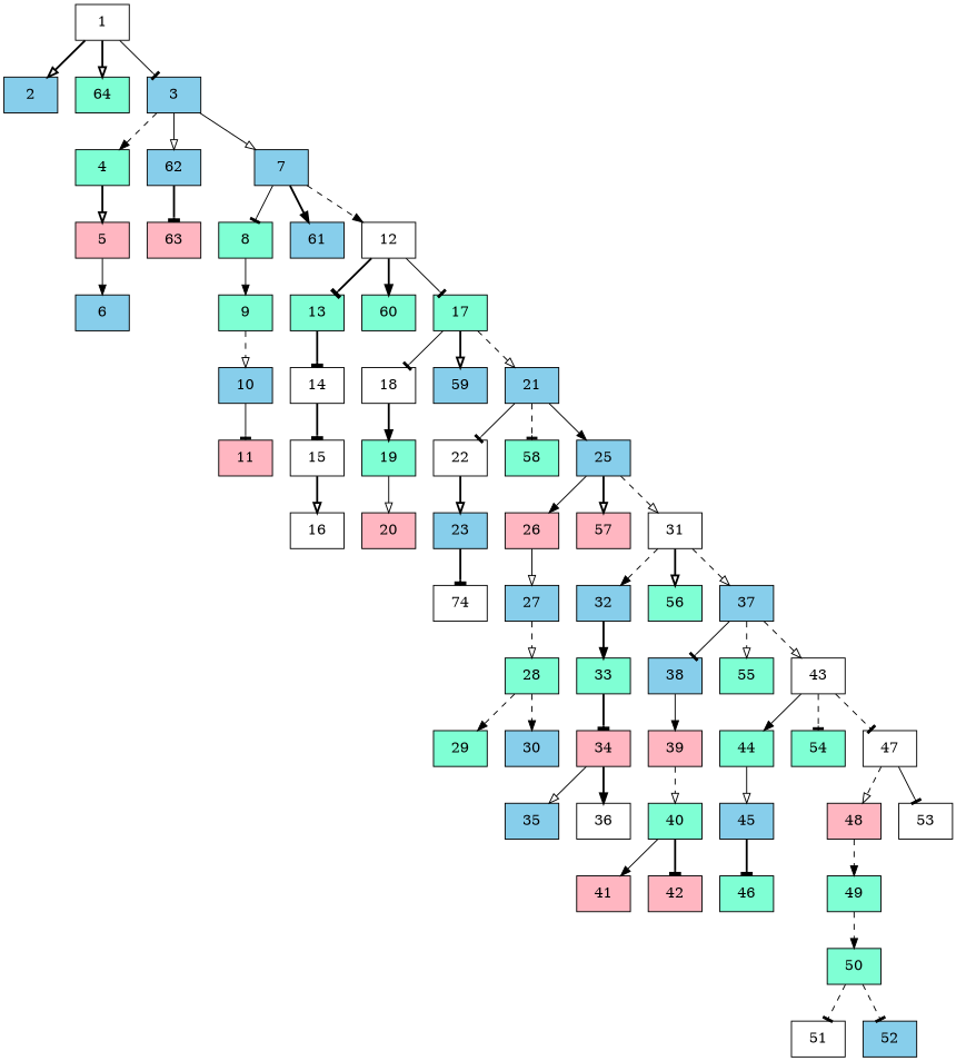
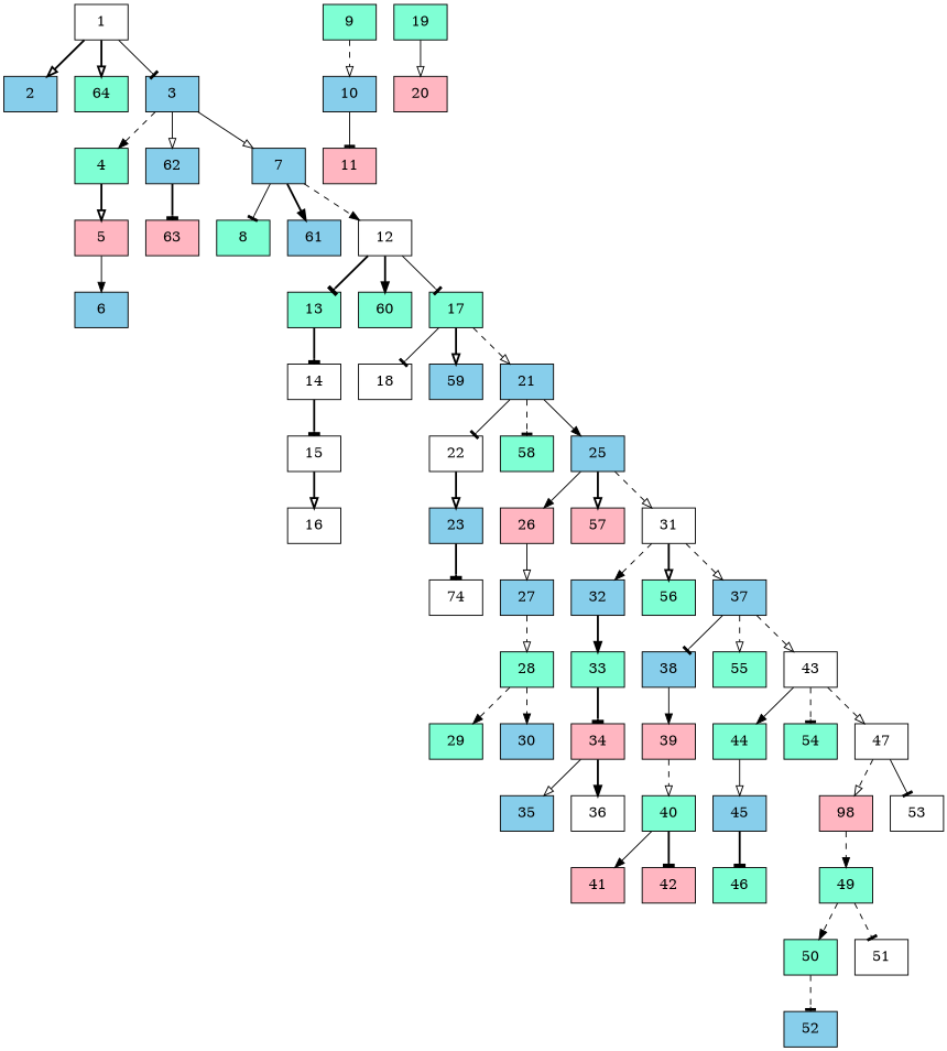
  digraph {
    node [fillcolor=aquamarine level=11 shape=record style=filled]
    edge [arrowhead=onormal style=bold]
    n1 [fillcolor=white label=1 level=1]
    n2 [fillcolor=skyblue label=2 level=2]
    n3 [label=64 level=2]
    n4 [fillcolor=skyblue label=3 level=2]
    n5 [label=4 level=3]
    n6 [fillcolor=skyblue label=62 level=3]
    n7 [fillcolor=skyblue label=7 level=3]
    n8 [fillcolor=lightpink label=5 level=4]
    n9 [fillcolor=lightpink label=63 level=4]
    n10 [label=8 level=4]
    n11 [fillcolor=skyblue label=61 level=4]
    n12 [fillcolor=white label=12 level=4]
    n13 [fillcolor=skyblue label=6 level=5]
    n14 [label=9 level=5]
    n15 [label=13 level=5]
    n16 [label=60 level=5]
    n17 [label=17 level=5]
    n18 [fillcolor=skyblue label=10 level=6]
    n19 [fillcolor=lightpink label=11 level=7]
    n20 [fillcolor=white label=14 level=6]
    n21 [fillcolor=white label=18 level=6]
    n22 [fillcolor=skyblue label=59 level=6]
    n23 [fillcolor=skyblue label=21 level=6]
    n24 [fillcolor=white label=15 level=7]
    n25 [fillcolor=white label=16 level=8]
    n26 [label=19 level=7]
    n27 [fillcolor=white label=22 level=7]
    n28 [label=58 level=7]
    n29 [fillcolor=skyblue label=25 level=7]
    n30 [fillcolor=lightpink label=20 level=8]
    n31 [fillcolor=skyblue label=23 level=8]
    n32 [fillcolor=lightpink label=26 level=8]
    n33 [fillcolor=lightpink label=57 level=8]
    n34 [fillcolor=white label=31 level=8]
    n35 [fillcolor=white label=74 level=9]
    n36 [fillcolor=skyblue label=27 level=9]
    n37 [fillcolor=skyblue label=32 level=9]
    n38 [label=56 level=9]
    n39 [fillcolor=skyblue label=37 level=9]
    n40 [label=28 level=10]
    n41 [label=29]
    n42 [fillcolor=skyblue label=30]
    n43 [label=33 level=10]
    n44 [fillcolor=skyblue label=38 level=10]
    n45 [label=55 level=10]
    n46 [fillcolor=white label=43 level=10]
    n47 [fillcolor=lightpink label=34]
    n48 [fillcolor=skyblue label=35 level=12]
    n49 [fillcolor=white label=36 level=12]
    n50 [fillcolor=lightpink label=39]
    n51 [label=44]
    n52 [label=54]
    n53 [fillcolor=white label=47]
    n54 [label=40 level=12]
    n55 [fillcolor=lightpink label=41 level=13]
    n56 [fillcolor=lightpink label=42 level=13]
    n57 [fillcolor=skyblue label=45 level=12]
-   n58 [fillcolor=lightpink label=48 level=12]
+   n58 [fillcolor=lightpink label=98 level=12]
    n59 [fillcolor=white label=53 level=12]
    n60 [label=46 level=13]
    n61 [label=49 level=13]
    n62 [label=50 level=14]
    n63 [fillcolor=white label=51 level=15]
    n64 [fillcolor=skyblue label=52 level=15]
    n1 -> n2
    n1 -> n3
    n1 -> n4 [arrowhead=tee style=solid]
    n4 -> n5 [arrowhead=normal style=dashed]
    n4 -> n6 [style=solid]
    n4 -> n7 [style=solid]
    n5 -> n8
    n6 -> n9 [arrowhead=tee]
    n7 -> n10 [arrowhead=tee style=solid]
    n7 -> n11 [arrowhead=normal]
    n7 -> n12 [arrowhead=normal style=dashed]
    n8 -> n13 [arrowhead=normal style=solid]
-   n10 -> n14 [arrowhead=normal style=solid]
    n12 -> n15 [arrowhead=tee]
    n12 -> n16 [arrowhead=normal]
    n12 -> n17 [arrowhead=tee style=solid]
    n14 -> n18 [style=dashed]
    n15 -> n20 [arrowhead=tee]
    n17 -> n21 [arrowhead=tee style=solid]
    n17 -> n22
    n17 -> n23 [style=dashed]
    n18 -> n19 [arrowhead=tee style=solid]
    n20 -> n24 [arrowhead=tee]
-   n21 -> n26 [arrowhead=normal]
    n23 -> n27 [arrowhead=tee style=solid]
    n23 -> n28 [arrowhead=tee style=dashed]
    n23 -> n29 [arrowhead=normal style=solid]
    n24 -> n25
    n26 -> n30 [style=solid]
    n27 -> n31
    n29 -> n32 [arrowhead=normal style=solid]
    n29 -> n33
    n29 -> n34 [style=dashed]
    n31 -> n35 [arrowhead=tee]
    n32 -> n36 [style=solid]
    n34 -> n37 [arrowhead=normal style=dashed]
    n34 -> n38
    n34 -> n39 [style=dashed]
    n36 -> n40 [style=dashed]
    n37 -> n43 [arrowhead=normal]
    n39 -> n44 [arrowhead=tee style=solid]
    n39 -> n45 [style=dashed]
    n39 -> n46 [style=dashed]
    n40 -> n41 [arrowhead=normal style=dashed]
    n40 -> n42 [arrowhead=normal style=dashed]
    n43 -> n47 [arrowhead=tee]
    n44 -> n50 [arrowhead=normal style=solid]
    n46 -> n51 [arrowhead=normal style=solid]
    n46 -> n52 [arrowhead=tee style=dashed]
-   n46 -> n53 [arrowhead=tee style=dashed]
+   n46 -> n53 [style=dashed]
    n47 -> n48 [style=solid]
    n47 -> n49 [arrowhead=normal]
    n50 -> n54 [style=dashed]
    n51 -> n57 [style=solid]
    n53 -> n58 [style=dashed]
    n53 -> n59 [arrowhead=tee style=solid]
    n54 -> n55 [arrowhead=normal style=solid]
    n54 -> n56 [arrowhead=tee]
    n57 -> n60 [arrowhead=tee]
    n58 -> n61 [arrowhead=normal style=dashed]
    n61 -> n62 [arrowhead=normal style=dashed]
-   n62 -> n63 [arrowhead=tee style=dashed]
+   n61 -> n63 [arrowhead=tee style=dashed]
    n62 -> n64 [arrowhead=tee style=dashed]
  }
